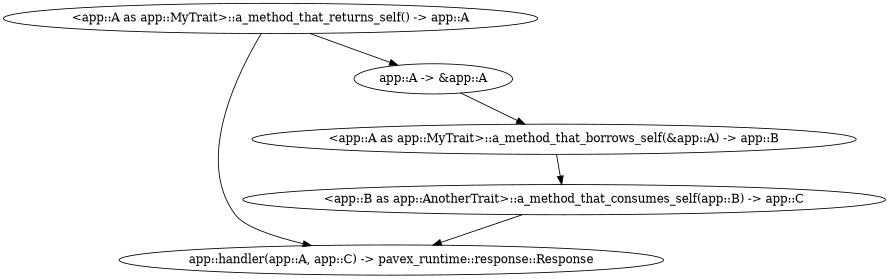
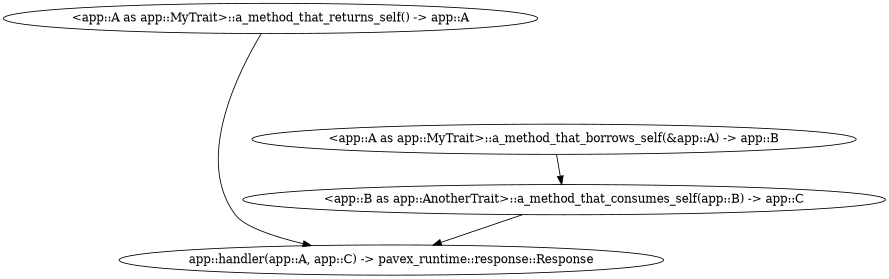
  digraph {
    n1 [label="app::handler(app::A, app::C) -> pavex_runtime::response::Response"]
    n2 [label="<app::B as app::AnotherTrait>::a_method_that_consumes_self(app::B) -> app::C"]
    n3 [label="<app::A as app::MyTrait>::a_method_that_borrows_self(&app::A) -> app::B"]
-   n4 [label="app::A -> &app::A"]
    n5 [label="<app::A as app::MyTrait>::a_method_that_returns_self() -> app::A"]
    n2 -> n1
    n3 -> n2
-   n4 -> n3
    n5 -> n1
-   n5 -> n4
  }
